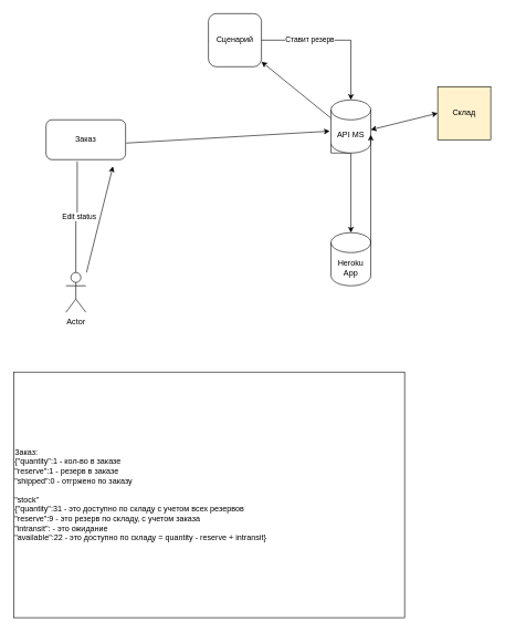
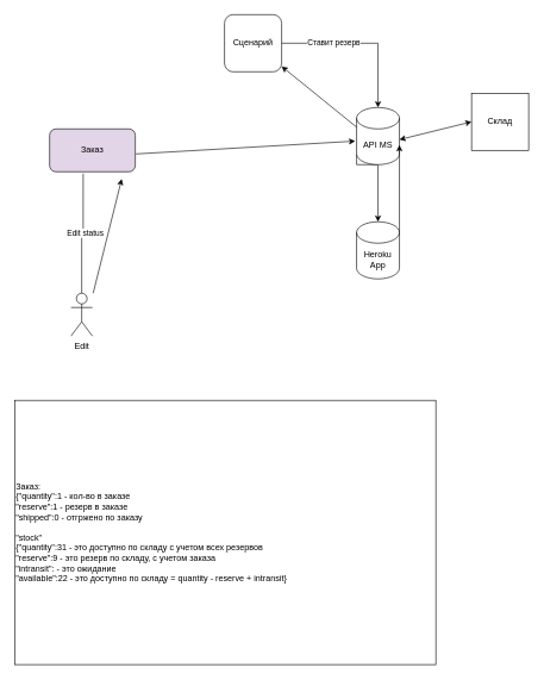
  <mxCell id="0" />
  <mxCell id="1" parent="0" />
- <mxCell id="2" value="Заказ" style="rounded=1;whiteSpace=wrap;html=1;" vertex="1" parent="1"><mxGeometry x="69" y="180" width="120" height="60" as="geometry" /></mxCell>
+ <mxCell id="2" value="Заказ" style="rounded=1;whiteSpace=wrap;html=1;fillColor=#e1d5e7;" vertex="1" parent="1"><mxGeometry x="69" y="180" width="120" height="60" as="geometry" /></mxCell>
  <mxCell id="3" style="edgeStyle=orthogonalEdgeStyle;rounded=0;orthogonalLoop=1;jettySize=auto;html=1;exitX=0;exitY=1;exitDx=0;exitDy=-15;exitPerimeter=0;" edge="1" parent="1" source="4" target="5"><mxGeometry relative="1" as="geometry"><Array as="points"><mxPoint x="499" y="230" /><mxPoint x="529" y="230" /></Array></mxGeometry></mxCell>
  <mxCell id="4" value="API MS" style="shape=cylinder3;whiteSpace=wrap;html=1;boundedLbl=1;backgroundOutline=1;size=15;" vertex="1" parent="1"><mxGeometry x="499" y="150" width="60" height="80" as="geometry" /></mxCell>
- <mxCell id="5" value="Heroku App" style="shape=cylinder3;whiteSpace=wrap;html=1;boundedLbl=1;backgroundOutline=1;size=15;" vertex="1" parent="1"><mxGeometry x="499" y="350" width="60" height="80" as="geometry" /></mxCell>
+ <mxCell id="5" value="Heroku App" style="shape=cylinder3;whiteSpace=wrap;html=1;boundedLbl=1;backgroundOutline=1;size=15;" vertex="1" parent="1"><mxGeometry x="499" y="310" width="60" height="80" as="geometry" /></mxCell>
  <mxCell id="6" value="" style="edgeStyle=orthogonalEdgeStyle;rounded=0;orthogonalLoop=1;jettySize=auto;html=1;entryX=0.392;entryY=1.042;entryDx=0;entryDy=0;entryPerimeter=0;endArrow=none;" edge="1" parent="1" source="8" target="2"><mxGeometry relative="1" as="geometry"><mxPoint x="114" y="330" as="targetPoint" /></mxGeometry></mxCell>
  <mxCell id="7" value="Edit status&lt;br&gt;" style="edgeLabel;html=1;align=center;verticalAlign=middle;resizable=0;points=[];" vertex="1" connectable="0" parent="6"><mxGeometry x="0.027" y="-3" relative="1" as="geometry"><mxPoint as="offset" /></mxGeometry></mxCell>
- <mxCell id="8" value="Actor" style="shape=umlActor;verticalLabelPosition=bottom;verticalAlign=top;html=1;outlineConnect=0;" vertex="1" parent="1"><mxGeometry x="99" y="410" width="30" height="60" as="geometry" /></mxCell>
+ <mxCell id="8" value="Edit" style="shape=umlActor;verticalLabelPosition=bottom;verticalAlign=top;html=1;outlineConnect=0;" vertex="1" parent="1"><mxGeometry x="99" y="410" width="30" height="60" as="geometry" /></mxCell>
  <mxCell id="9" value="Ставит резерв" style="edgeStyle=orthogonalEdgeStyle;rounded=0;orthogonalLoop=1;jettySize=auto;html=1;exitX=0;exitY=0.5;exitDx=0;exitDy=0;" edge="1" parent="1" source="10" target="4"><mxGeometry relative="1" as="geometry"><Array as="points"><mxPoint x="529" y="60" /></Array></mxGeometry></mxCell>
  <mxCell id="10" value="Сценарий" style="whiteSpace=wrap;html=1;rounded=1;" vertex="1" parent="1"><mxGeometry x="314" y="20" width="80" height="80" as="geometry" /></mxCell>
  <mxCell id="11" value="" style="endArrow=classic;html=1;rounded=0;entryX=-0.033;entryY=0.588;entryDx=0;entryDy=0;entryPerimeter=0;" edge="1" parent="1" target="4"><mxGeometry width="50" height="50" relative="1" as="geometry"><mxPoint x="190" y="215" as="sourcePoint" /><mxPoint x="230" y="165" as="targetPoint" /></mxGeometry></mxCell>
  <mxCell id="12" value="" style="endArrow=classic;html=1;rounded=0;exitX=0;exitY=0;exitDx=0;exitDy=27.5;exitPerimeter=0;" edge="1" parent="1" source="4" target="10"><mxGeometry width="50" height="50" relative="1" as="geometry"><mxPoint x="340" y="520" as="sourcePoint" /><mxPoint x="390" y="470" as="targetPoint" /></mxGeometry></mxCell>
  <mxCell id="13" value="" style="endArrow=classic;html=1;rounded=0;entryX=1;entryY=0;entryDx=0;entryDy=52.5;entryPerimeter=0;exitX=1;exitY=0;exitDx=0;exitDy=15;exitPerimeter=0;" edge="1" parent="1" source="5" target="4"><mxGeometry width="50" height="50" relative="1" as="geometry"><mxPoint x="550" y="390" as="sourcePoint" /><mxPoint x="600" y="340" as="targetPoint" /></mxGeometry></mxCell>
  <mxCell id="14" value="" style="endArrow=classic;html=1;rounded=0;" edge="1" parent="1"><mxGeometry width="50" height="50" relative="1" as="geometry"><mxPoint x="130" y="410" as="sourcePoint" /><mxPoint x="170" y="250" as="targetPoint" /></mxGeometry></mxCell>
- <mxCell id="15" value="Склад" style="whiteSpace=wrap;html=1;aspect=fixed;fillColor=#fff2cc;" vertex="1" parent="1"><mxGeometry x="660" y="130" width="80" height="80" as="geometry" /></mxCell>
+ <mxCell id="15" value="Склад" style="whiteSpace=wrap;html=1;aspect=fixed;" vertex="1" parent="1"><mxGeometry x="660" y="130" width="80" height="80" as="geometry" /></mxCell>
  <mxCell id="16" value="" style="endArrow=classic;startArrow=classic;html=1;rounded=0;entryX=0;entryY=0.5;entryDx=0;entryDy=0;" edge="1" parent="1" target="15"><mxGeometry width="50" height="50" relative="1" as="geometry"><mxPoint x="559" y="195" as="sourcePoint" /><mxPoint x="609" y="145" as="targetPoint" /></mxGeometry></mxCell>
  <mxCell id="17" value="Заказ:&lt;br&gt;{&quot;quantity&quot;:1 - кол-во в заказе&lt;br&gt;&quot;reserve&quot;:1 - резерв в заказе&lt;br&gt;&quot;shipped&quot;:0 - отгржено по заказу&lt;br&gt;&lt;br&gt;&quot;stock&quot;&lt;br&gt;{&quot;quantity&quot;:31 - это доступно по складу с учетом всех резервов&lt;br&gt;&quot;reserve&quot;:9 - это резерв по складу, с учетом заказа&lt;br&gt;&quot;intransit&quot;: - это ожидание&lt;br&gt;&quot;available&quot;:22 - это доступно по складу = quantity - reserve + intransit}" style="whiteSpace=wrap;html=1;align=left;" vertex="1" parent="1"><mxGeometry x="20" y="560" width="590" height="370" as="geometry" /></mxCell>
